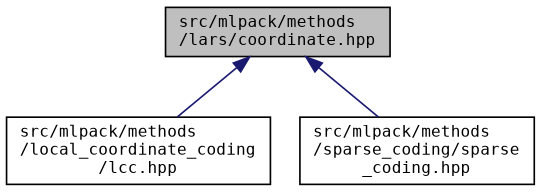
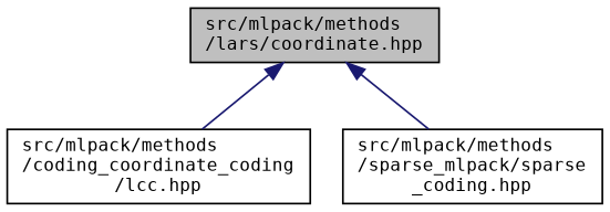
  digraph {
    fontname="DejaVu Sans Mono"
    node [color=black fillcolor=white fontname="DejaVu Sans Mono" fontsize=10 shape=record style=filled]
    edge [color=midnightblue dir=back fontname="DejaVu Sans Mono" fontsize=10 labelfontname=Helvetica labelfontsize=10 style=solid]
    n1 [fillcolor=grey75 fontcolor=black height=0.2 label="src/mlpack/methods\l/lars/coordinate.hpp" width=0.4]
-   n2 [height=0.2 label="src/mlpack/methods\l/local_coordinate_coding\l/lcc.hpp" width=0.4]
-   n3 [height=0.2 label="src/mlpack/methods\l/sparse_coding/sparse\l_coding.hpp" width=0.4]
+   n2 [height=0.2 label="src/mlpack/methods\l/coding_coordinate_coding\l/lcc.hpp" width=0.4]
+   n3 [height=0.2 label="src/mlpack/methods\l/sparse_mlpack/sparse\l_coding.hpp" width=0.4]
    n1 -> n2
    n1 -> n3
  }
